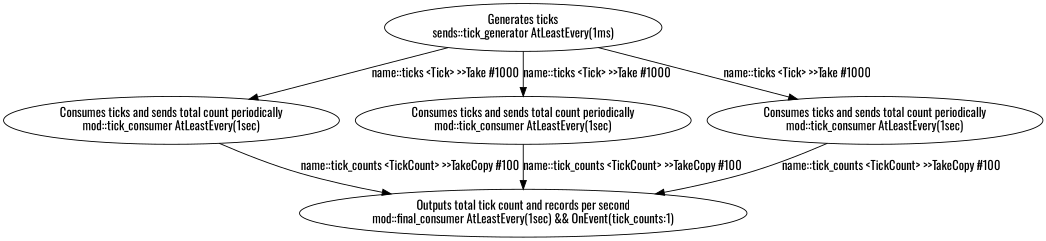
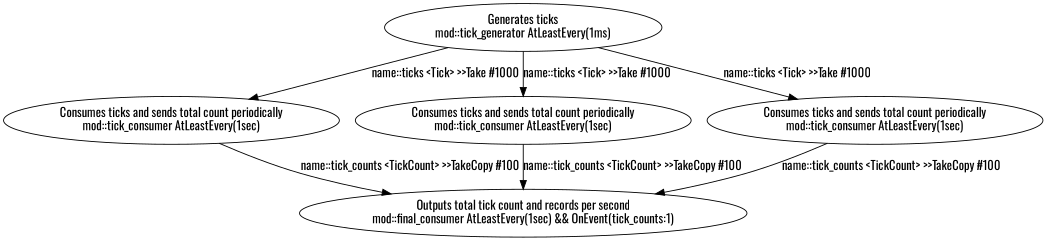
  digraph {
    fontname=Oswald
    node [fontname=Oswald]
    edge [fontname=Oswald]
-   n1 [label="Generates ticks\nsends::tick_generator AtLeastEvery(1ms)"]
+   n1 [label="Generates ticks\nmod::tick_generator AtLeastEvery(1ms)"]
    n2 [label="Consumes ticks and sends total count periodically\nmod::tick_consumer AtLeastEvery(1sec)"]
    n3 [label="Consumes ticks and sends total count periodically\nmod::tick_consumer AtLeastEvery(1sec)"]
    n4 [label="Consumes ticks and sends total count periodically\nmod::tick_consumer AtLeastEvery(1sec)"]
    n5 [label="Outputs total tick count and records per second\nmod::final_consumer AtLeastEvery(1sec) && OnEvent(tick_counts:1)"]
    n1 -> n2 [label="name::ticks <Tick> >>Take #1000"]
    n1 -> n3 [label="name::ticks <Tick> >>Take #1000"]
    n1 -> n4 [label="name::ticks <Tick> >>Take #1000"]
    n2 -> n5 [label="name::tick_counts <TickCount> >>TakeCopy #100"]
    n3 -> n5 [label="name::tick_counts <TickCount> >>TakeCopy #100"]
    n4 -> n5 [label="name::tick_counts <TickCount> >>TakeCopy #100"]
  }
